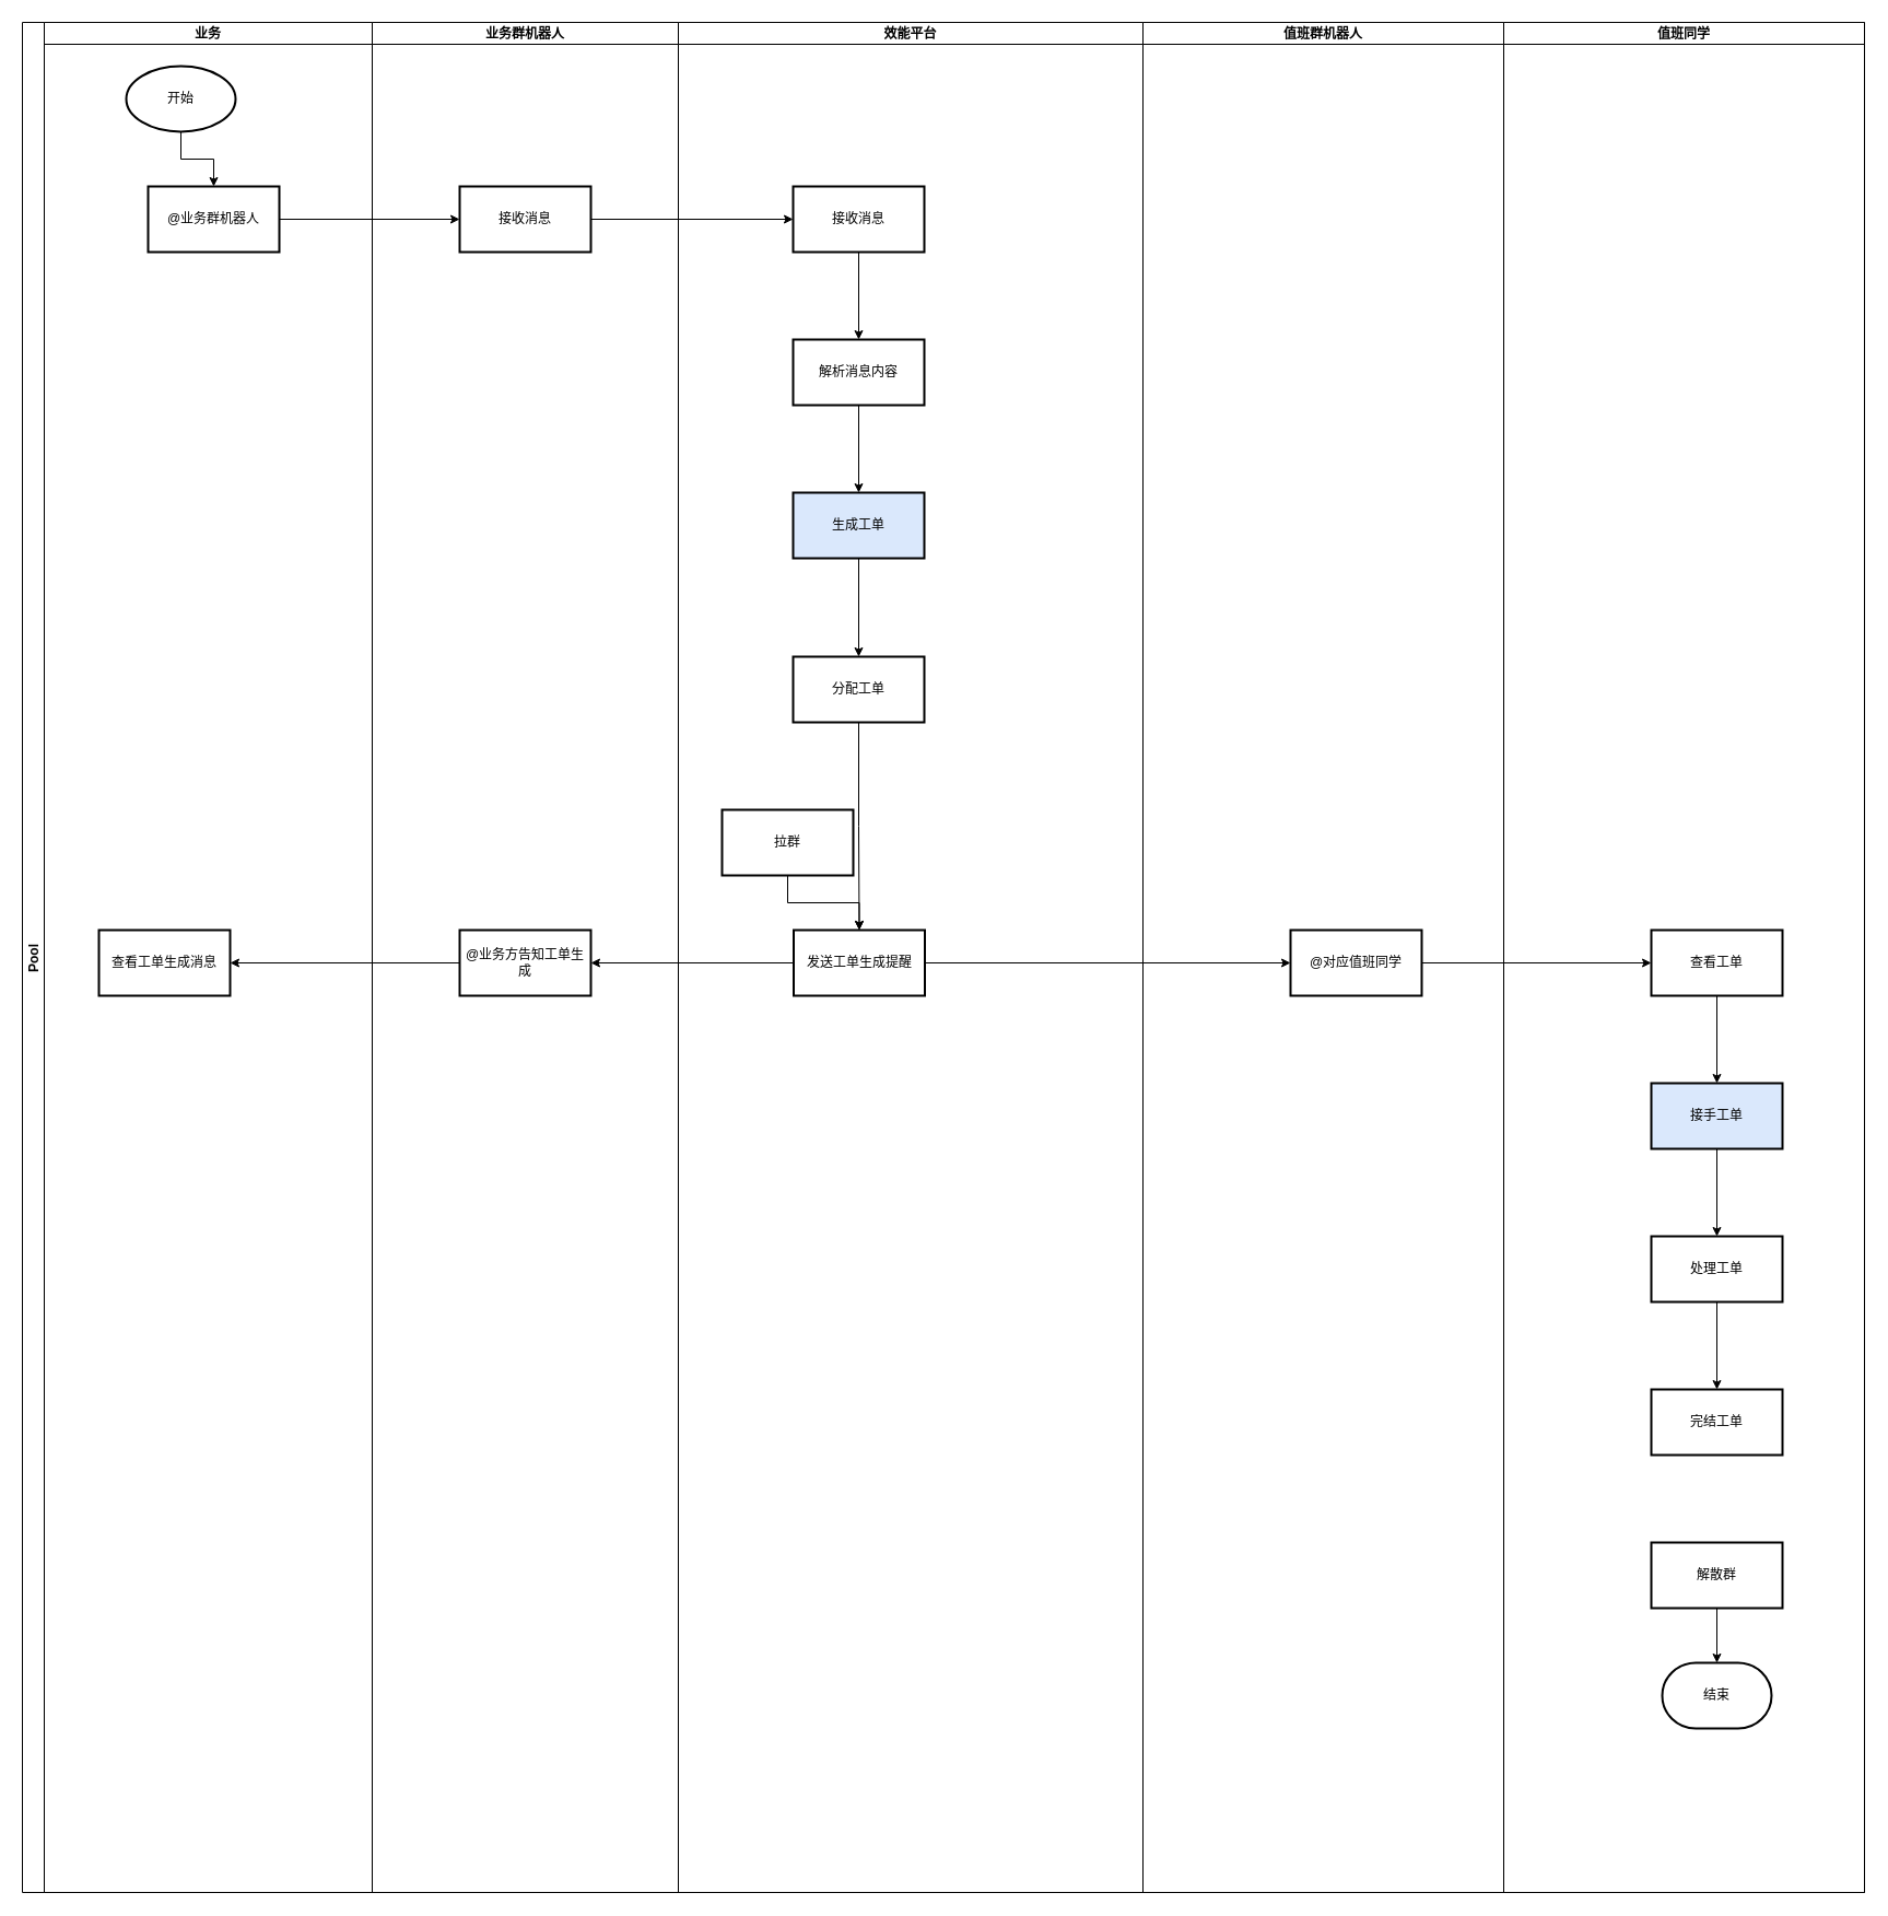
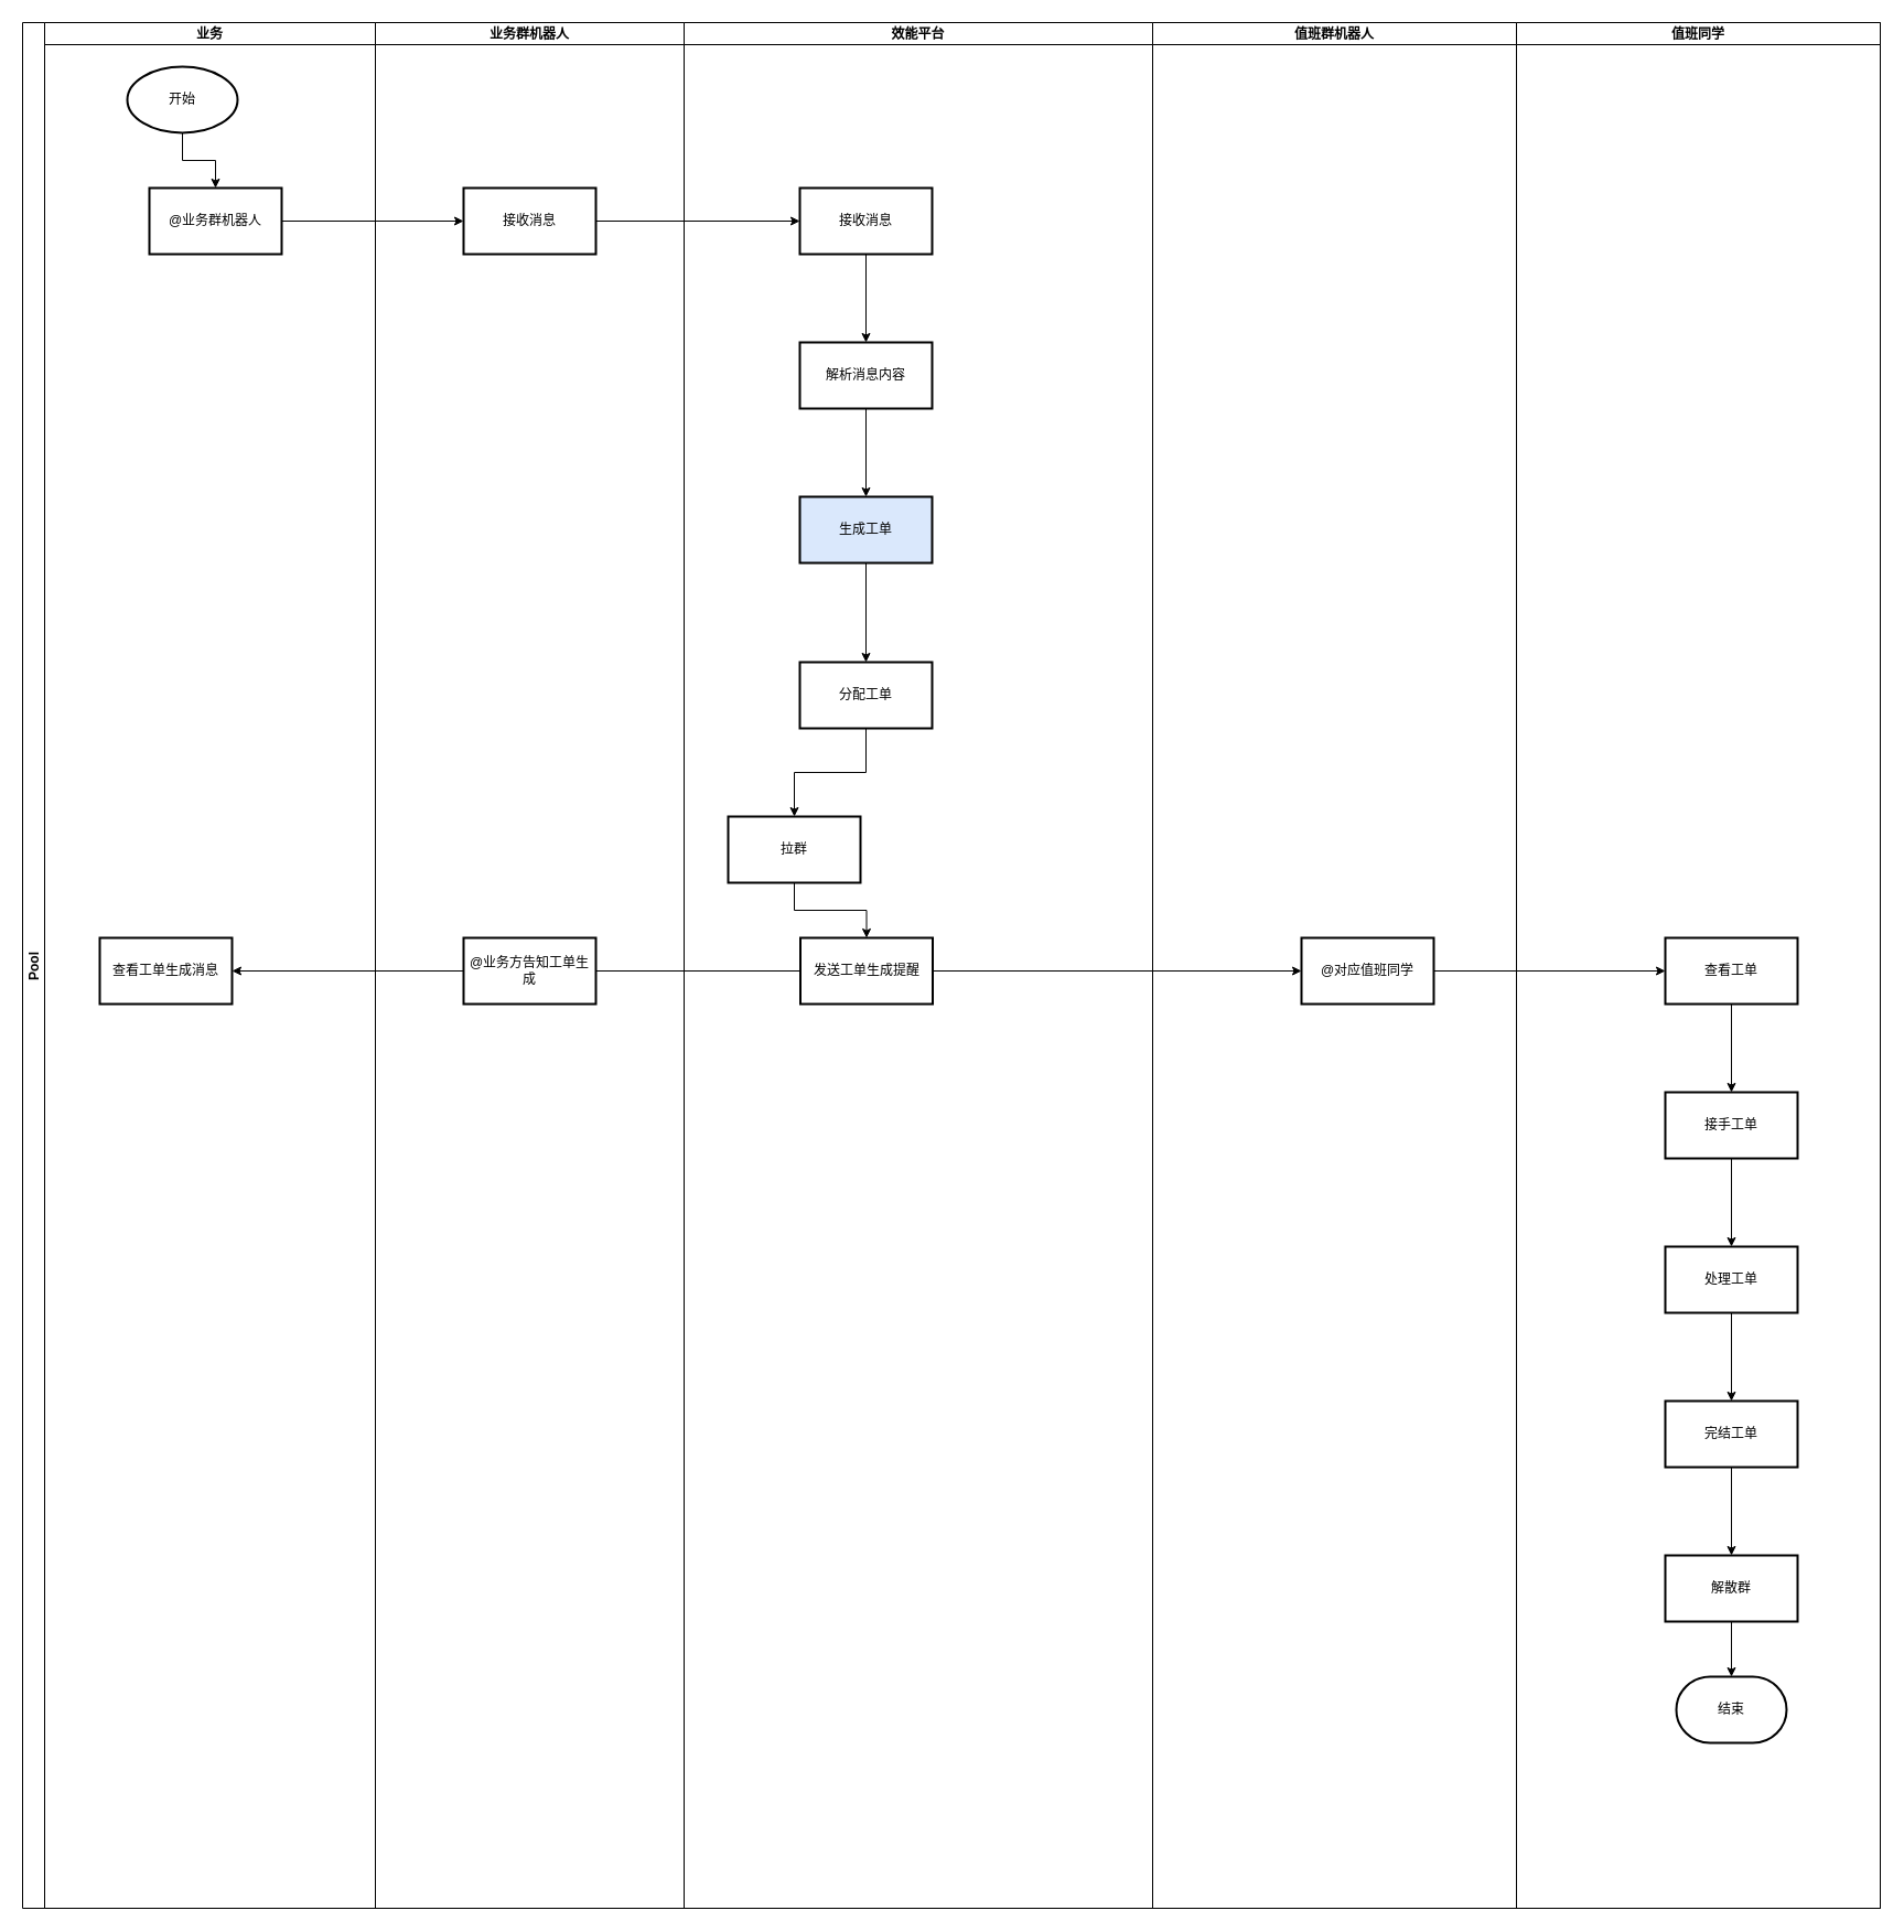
  <mxCell id="0" />
  <mxCell id="1" parent="0" />
  <mxCell id="2" value="Pool" style="swimlane;childLayout=stackLayout;resizeParent=1;resizeParentMax=0;startSize=20;horizontal=0;horizontalStack=1;" vertex="1" parent="1"><mxGeometry x="20" y="20" width="1685" height="1710" as="geometry" /></mxCell>
  <mxCell id="3" value="业务" style="swimlane;startSize=20;" vertex="1" parent="2"><mxGeometry x="20" width="300" height="1710" as="geometry" /></mxCell>
  <mxCell id="4" value="" style="edgeStyle=orthogonalEdgeStyle;rounded=0;orthogonalLoop=1;jettySize=auto;html=1;" edge="1" parent="3" source="5" target="6"><mxGeometry relative="1" as="geometry" /></mxCell>
  <mxCell id="5" value="开始" style="strokeWidth=2;html=1;shape=mxgraph.flowchart.start_1;whiteSpace=wrap;" vertex="1" parent="3"><mxGeometry x="75" y="40" width="100" height="60" as="geometry" /></mxCell>
  <mxCell id="6" value="@业务群机器人" style="whiteSpace=wrap;html=1;strokeWidth=2;" vertex="1" parent="3"><mxGeometry x="95" y="150" width="120" height="60" as="geometry" /></mxCell>
  <mxCell id="7" value="查看工单生成消息" style="whiteSpace=wrap;html=1;strokeWidth=2;" vertex="1" parent="3"><mxGeometry x="50" y="830" width="120" height="60" as="geometry" /></mxCell>
  <mxCell id="8" value="业务群机器人" style="swimlane;startSize=20;" vertex="1" parent="2"><mxGeometry x="320" width="280" height="1710" as="geometry" /></mxCell>
  <mxCell id="9" value="接收消息" style="whiteSpace=wrap;html=1;strokeWidth=2;" vertex="1" parent="8"><mxGeometry x="80" y="150" width="120" height="60" as="geometry" /></mxCell>
  <mxCell id="10" value="@业务方告知工单生成" style="whiteSpace=wrap;html=1;strokeWidth=2;" vertex="1" parent="8"><mxGeometry x="80" y="830" width="120" height="60" as="geometry" /></mxCell>
  <mxCell id="11" value="效能平台" style="swimlane;startSize=20;" vertex="1" parent="2"><mxGeometry x="600" width="425" height="1710" as="geometry" /></mxCell>
  <mxCell id="12" value="" style="edgeStyle=orthogonalEdgeStyle;rounded=0;orthogonalLoop=1;jettySize=auto;html=1;" edge="1" parent="11" source="13" target="15"><mxGeometry relative="1" as="geometry" /></mxCell>
  <mxCell id="13" value="接收消息" style="whiteSpace=wrap;html=1;strokeWidth=2;" vertex="1" parent="11"><mxGeometry x="105" y="150" width="120" height="60" as="geometry" /></mxCell>
  <mxCell id="14" value="" style="edgeStyle=orthogonalEdgeStyle;rounded=0;orthogonalLoop=1;jettySize=auto;html=1;" edge="1" parent="11" source="15" target="17"><mxGeometry relative="1" as="geometry" /></mxCell>
  <mxCell id="15" value="解析消息内容" style="whiteSpace=wrap;html=1;strokeWidth=2;" vertex="1" parent="11"><mxGeometry x="105" y="290" width="120" height="60" as="geometry" /></mxCell>
  <mxCell id="16" style="edgeStyle=orthogonalEdgeStyle;rounded=0;orthogonalLoop=1;jettySize=auto;html=1;entryX=0.5;entryY=0;entryDx=0;entryDy=0;" edge="1" parent="11" source="17" target="19"><mxGeometry relative="1" as="geometry" /></mxCell>
  <mxCell id="17" value="生成工单" style="whiteSpace=wrap;html=1;strokeWidth=2;fillColor=#dae8fc;" vertex="1" parent="11"><mxGeometry x="105" y="430" width="120" height="60" as="geometry" /></mxCell>
- <mxCell id="18" value="" style="edgeStyle=orthogonalEdgeStyle;rounded=0;orthogonalLoop=1;jettySize=auto;html=1;" edge="1" parent="11" source="19" target="22"><mxGeometry relative="1" as="geometry" /></mxCell>
+ <mxCell id="18" value="" style="edgeStyle=orthogonalEdgeStyle;rounded=0;orthogonalLoop=1;jettySize=auto;html=1;" edge="1" parent="11" source="19" target="21"><mxGeometry relative="1" as="geometry" /></mxCell>
  <mxCell id="19" value="分配工单" style="whiteSpace=wrap;html=1;strokeWidth=2;" vertex="1" parent="11"><mxGeometry x="105" y="580" width="120" height="60" as="geometry" /></mxCell>
  <mxCell id="20" value="" style="edgeStyle=orthogonalEdgeStyle;rounded=0;orthogonalLoop=1;jettySize=auto;html=1;" edge="1" parent="11" source="21" target="22"><mxGeometry relative="1" as="geometry" /></mxCell>
  <mxCell id="21" value="拉群" style="whiteSpace=wrap;html=1;strokeWidth=2;" vertex="1" parent="11"><mxGeometry x="40" y="720" width="120" height="60" as="geometry" /></mxCell>
  <mxCell id="22" value="发送工单生成提醒" style="whiteSpace=wrap;html=1;strokeWidth=2;" vertex="1" parent="11"><mxGeometry x="105.5" y="830" width="120" height="60" as="geometry" /></mxCell>
  <mxCell id="23" value="值班群机器人" style="swimlane;startSize=20;" vertex="1" parent="2"><mxGeometry x="1025" width="330" height="1710" as="geometry" /></mxCell>
  <mxCell id="24" value="@对应值班同学" style="whiteSpace=wrap;html=1;strokeWidth=2;" vertex="1" parent="23"><mxGeometry x="135" y="830" width="120" height="60" as="geometry" /></mxCell>
  <mxCell id="25" value="值班同学" style="swimlane;startSize=20;" vertex="1" parent="2"><mxGeometry x="1355" width="330" height="1710" as="geometry" /></mxCell>
  <mxCell id="26" value="" style="edgeStyle=orthogonalEdgeStyle;rounded=0;orthogonalLoop=1;jettySize=auto;html=1;" edge="1" parent="25" source="27" target="29"><mxGeometry relative="1" as="geometry" /></mxCell>
  <mxCell id="27" value="查看工单" style="whiteSpace=wrap;html=1;strokeWidth=2;" vertex="1" parent="25"><mxGeometry x="135" y="830" width="120" height="60" as="geometry" /></mxCell>
  <mxCell id="28" value="" style="edgeStyle=orthogonalEdgeStyle;rounded=0;orthogonalLoop=1;jettySize=auto;html=1;" edge="1" parent="25" source="29" target="31"><mxGeometry relative="1" as="geometry" /></mxCell>
- <mxCell id="29" value="接手工单" style="whiteSpace=wrap;html=1;strokeWidth=2;fillColor=#dae8fc;" vertex="1" parent="25"><mxGeometry x="135" y="970" width="120" height="60" as="geometry" /></mxCell>
+ <mxCell id="29" value="接手工单" style="whiteSpace=wrap;html=1;strokeWidth=2;" vertex="1" parent="25"><mxGeometry x="135" y="970" width="120" height="60" as="geometry" /></mxCell>
  <mxCell id="30" value="" style="edgeStyle=orthogonalEdgeStyle;rounded=0;orthogonalLoop=1;jettySize=auto;html=1;" edge="1" parent="25" source="31" target="33"><mxGeometry relative="1" as="geometry" /></mxCell>
  <mxCell id="31" value="处理工单" style="whiteSpace=wrap;html=1;strokeWidth=2;" vertex="1" parent="25"><mxGeometry x="135" y="1110" width="120" height="60" as="geometry" /></mxCell>
+ <mxCell id="32" value="" style="edgeStyle=orthogonalEdgeStyle;rounded=0;orthogonalLoop=1;jettySize=auto;html=1;" edge="1" parent="25" source="33" target="34"><mxGeometry relative="1" as="geometry" /></mxCell>
  <mxCell id="33" value="完结工单" style="whiteSpace=wrap;html=1;strokeWidth=2;" vertex="1" parent="25"><mxGeometry x="135" y="1250" width="120" height="60" as="geometry" /></mxCell>
  <mxCell id="34" value="解散群" style="whiteSpace=wrap;html=1;strokeWidth=2;" vertex="1" parent="25"><mxGeometry x="135" y="1390" width="120" height="60" as="geometry" /></mxCell>
  <mxCell id="35" value="结束" style="strokeWidth=2;html=1;shape=mxgraph.flowchart.terminator;whiteSpace=wrap;" vertex="1" parent="25"><mxGeometry x="145" y="1500" width="100" height="60" as="geometry" /></mxCell>
  <mxCell id="36" style="edgeStyle=orthogonalEdgeStyle;rounded=0;orthogonalLoop=1;jettySize=auto;html=1;entryX=0.5;entryY=0;entryDx=0;entryDy=0;entryPerimeter=0;" edge="1" parent="25" source="34" target="35"><mxGeometry relative="1" as="geometry" /></mxCell>
  <mxCell id="37" value="" style="edgeStyle=orthogonalEdgeStyle;rounded=0;orthogonalLoop=1;jettySize=auto;html=1;" edge="1" parent="2" source="6" target="9"><mxGeometry relative="1" as="geometry" /></mxCell>
  <mxCell id="38" value="" style="edgeStyle=orthogonalEdgeStyle;rounded=0;orthogonalLoop=1;jettySize=auto;html=1;" edge="1" parent="2" source="9" target="13"><mxGeometry relative="1" as="geometry" /></mxCell>
  <mxCell id="39" value="" style="edgeStyle=orthogonalEdgeStyle;rounded=0;orthogonalLoop=1;jettySize=auto;html=1;" edge="1" parent="2" source="22" target="24"><mxGeometry relative="1" as="geometry" /></mxCell>
  <mxCell id="40" value="" style="edgeStyle=orthogonalEdgeStyle;rounded=0;orthogonalLoop=1;jettySize=auto;html=1;" edge="1" parent="2" source="10" target="7"><mxGeometry relative="1" as="geometry" /></mxCell>
- <mxCell id="41" style="edgeStyle=orthogonalEdgeStyle;rounded=0;orthogonalLoop=1;jettySize=auto;html=1;entryX=1;entryY=0.5;entryDx=0;entryDy=0;" edge="1" parent="2" source="22" target="10"><mxGeometry relative="1" as="geometry" /></mxCell>
+ <mxCell id="41" style="edgeStyle=orthogonalEdgeStyle;rounded=0;orthogonalLoop=1;jettySize=auto;html=1;entryX=1;entryY=0.5;entryDx=0;entryDy=0;endArrow=none;" edge="1" parent="2" source="22" target="10"><mxGeometry relative="1" as="geometry" /></mxCell>
  <mxCell id="42" style="edgeStyle=orthogonalEdgeStyle;rounded=0;orthogonalLoop=1;jettySize=auto;html=1;" edge="1" parent="2" source="24" target="27"><mxGeometry relative="1" as="geometry" /></mxCell>
